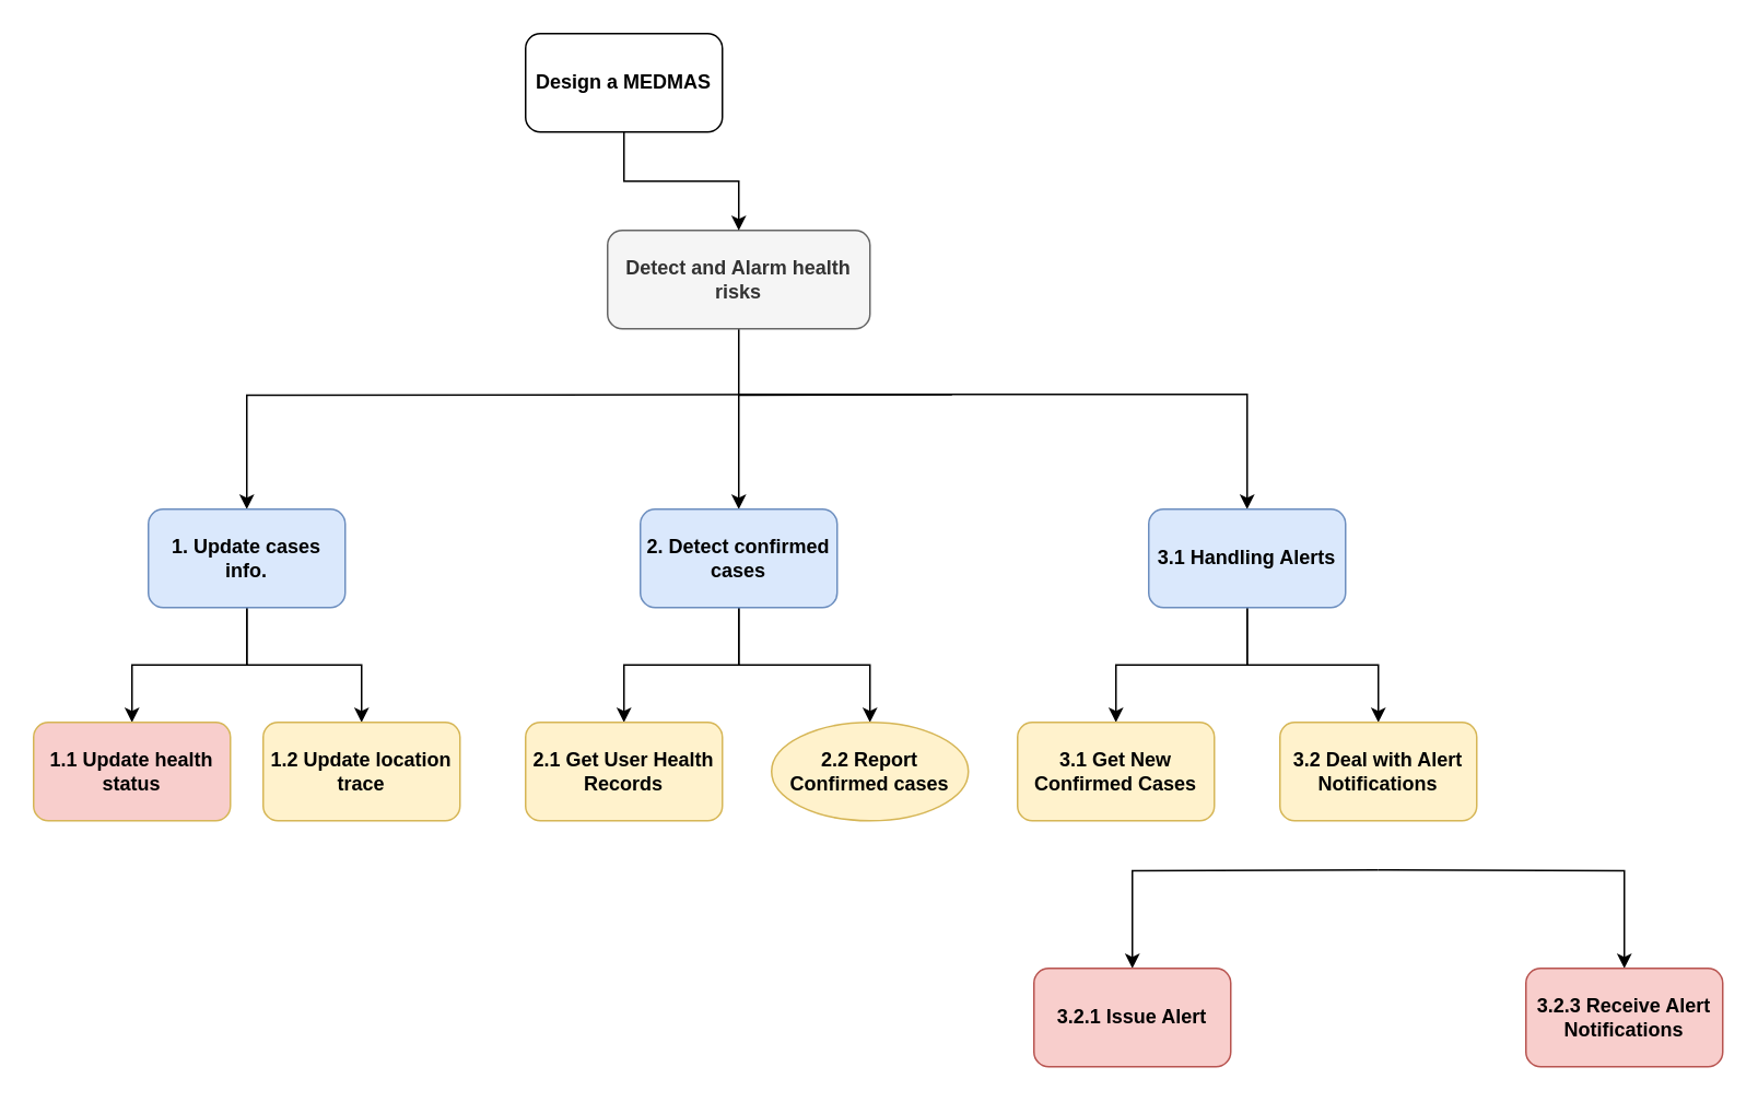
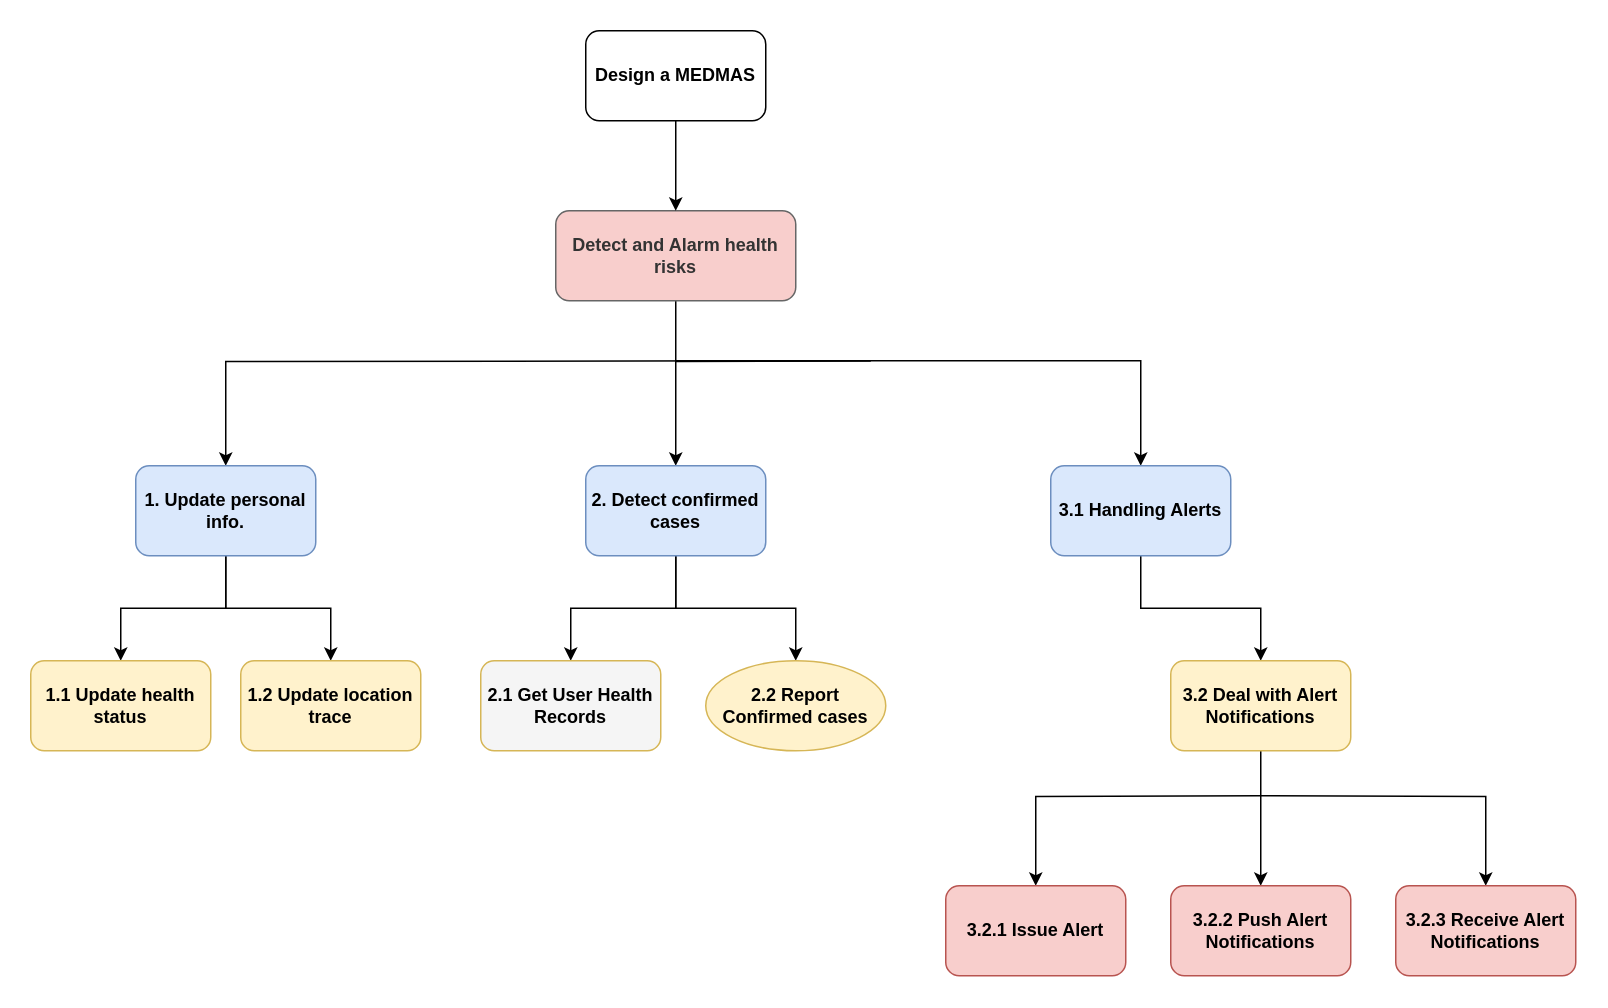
  <mxCell id="0" />
  <mxCell id="1" parent="0" />
  <mxCell id="2" style="edgeStyle=orthogonalEdgeStyle;rounded=0;orthogonalLoop=1;jettySize=auto;html=1;entryX=0.5;entryY=0;entryDx=0;entryDy=0;fontStyle=1" parent="1" target="8" edge="1"><mxGeometry relative="1" as="geometry"><mxPoint x="580" y="240" as="sourcePoint" /></mxGeometry></mxCell>
  <mxCell id="3" style="edgeStyle=orthogonalEdgeStyle;rounded=0;orthogonalLoop=1;jettySize=auto;html=1;entryX=0.5;entryY=0;entryDx=0;entryDy=0;exitX=0.5;exitY=1;exitDx=0;exitDy=0;fontStyle=1" parent="1" source="5" target="11" edge="1"><mxGeometry relative="1" as="geometry"><Array as="points"><mxPoint x="450" y="240" /><mxPoint x="760" y="240" /></Array><mxPoint x="580" y="200" as="sourcePoint" /></mxGeometry></mxCell>
  <mxCell id="4" style="edgeStyle=orthogonalEdgeStyle;rounded=0;orthogonalLoop=1;jettySize=auto;html=1;entryX=0.5;entryY=0;entryDx=0;entryDy=0;fontStyle=1" parent="1" target="14" edge="1"><mxGeometry relative="1" as="geometry"><mxPoint x="580" y="240" as="sourcePoint" /></mxGeometry></mxCell>
- <mxCell id="5" value="Detect and Alarm health risks" style="rounded=1;whiteSpace=wrap;html=1;fontStyle=1;fillColor=#f5f5f5;strokeColor=#666666;fontColor=#333333;" parent="1" vertex="1"><mxGeometry x="370" y="140" width="160" height="60" as="geometry" /></mxCell>
+ <mxCell id="5" value="Detect and Alarm health risks" style="rounded=1;whiteSpace=wrap;html=1;fontStyle=1;fillColor=#f8cecc;strokeColor=#666666;fontColor=#333333;" parent="1" vertex="1"><mxGeometry x="370" y="140" width="160" height="60" as="geometry" /></mxCell>
  <mxCell id="6" value="" style="edgeStyle=orthogonalEdgeStyle;rounded=0;orthogonalLoop=1;jettySize=auto;html=1;fontStyle=1" parent="1" source="8" target="15" edge="1"><mxGeometry relative="1" as="geometry" /></mxCell>
  <mxCell id="7" style="edgeStyle=orthogonalEdgeStyle;rounded=0;orthogonalLoop=1;jettySize=auto;html=1;entryX=0.5;entryY=0;entryDx=0;entryDy=0;fontStyle=1" parent="1" source="8" target="21" edge="1"><mxGeometry relative="1" as="geometry" /></mxCell>
- <mxCell id="8" value="1. Update cases info." style="rounded=1;whiteSpace=wrap;html=1;fontStyle=1;fillColor=#dae8fc;strokeColor=#6c8ebf;" parent="1" vertex="1"><mxGeometry x="90" y="310" width="120" height="60" as="geometry" /></mxCell>
+ <mxCell id="8" value="1. Update personal info." style="rounded=1;whiteSpace=wrap;html=1;fontStyle=1;fillColor=#dae8fc;strokeColor=#6c8ebf;" parent="1" vertex="1"><mxGeometry x="90" y="310" width="120" height="60" as="geometry" /></mxCell>
  <mxCell id="9" value="" style="edgeStyle=orthogonalEdgeStyle;rounded=0;orthogonalLoop=1;jettySize=auto;html=1;fontStyle=1" parent="1" source="11" target="17" edge="1"><mxGeometry relative="1" as="geometry" /></mxCell>
- <mxCell id="10" style="edgeStyle=orthogonalEdgeStyle;rounded=0;orthogonalLoop=1;jettySize=auto;html=1;entryX=0.5;entryY=0;entryDx=0;entryDy=0;fontStyle=1" parent="1" source="11" target="23" edge="1"><mxGeometry relative="1" as="geometry" /></mxCell>
  <mxCell id="11" value="3.1 Handling Alerts" style="rounded=1;whiteSpace=wrap;html=1;fontStyle=1;fillColor=#dae8fc;strokeColor=#6c8ebf;" parent="1" vertex="1"><mxGeometry x="700" y="310" width="120" height="60" as="geometry" /></mxCell>
  <mxCell id="12" value="" style="edgeStyle=orthogonalEdgeStyle;rounded=0;orthogonalLoop=1;jettySize=auto;html=1;fontStyle=1" parent="1" source="14" target="18" edge="1"><mxGeometry relative="1" as="geometry" /></mxCell>
  <mxCell id="13" style="edgeStyle=orthogonalEdgeStyle;rounded=0;orthogonalLoop=1;jettySize=auto;html=1;entryX=0.5;entryY=0;entryDx=0;entryDy=0;fontStyle=1" parent="1" source="14" target="22" edge="1"><mxGeometry relative="1" as="geometry" /></mxCell>
  <mxCell id="14" value="2. Detect confirmed cases" style="rounded=1;whiteSpace=wrap;html=1;fontStyle=1;fillColor=#dae8fc;strokeColor=#6c8ebf;" parent="1" vertex="1"><mxGeometry x="390" y="310" width="120" height="60" as="geometry" /></mxCell>
  <mxCell id="15" value="1.2 Update location trace" style="rounded=1;whiteSpace=wrap;html=1;fontStyle=1;fillColor=#fff2cc;strokeColor=#d6b656;" parent="1" vertex="1"><mxGeometry x="160" y="440" width="120" height="60" as="geometry" /></mxCell>
+ <mxCell id="16" style="edgeStyle=orthogonalEdgeStyle;rounded=0;orthogonalLoop=1;jettySize=auto;html=1;entryX=0.5;entryY=0;entryDx=0;entryDy=0;fontStyle=1" parent="1" source="17" edge="1" target="28"><mxGeometry relative="1" as="geometry"><mxPoint x="840" y="530" as="targetPoint" /></mxGeometry></mxCell>
  <mxCell id="17" value="3.2 Deal with Alert Notifications" style="rounded=1;whiteSpace=wrap;html=1;fontStyle=1;fillColor=#fff2cc;strokeColor=#d6b656;" parent="1" vertex="1"><mxGeometry x="780" y="440" width="120" height="60" as="geometry" /></mxCell>
  <mxCell id="18" value="2.2 Report Confirmed cases" style="ellipse;whiteSpace=wrap;html=1;fontStyle=1;fillColor=#fff2cc;strokeColor=#d6b656;" parent="1" vertex="1"><mxGeometry x="470" y="440" width="120" height="60" as="geometry" /></mxCell>
  <mxCell id="19" value="" style="edgeStyle=orthogonalEdgeStyle;rounded=0;orthogonalLoop=1;jettySize=auto;html=1;fontStyle=1" parent="1" source="20" target="5" edge="1"><mxGeometry relative="1" as="geometry" /></mxCell>
- <mxCell id="20" value="Design a MEDMAS" style="rounded=1;whiteSpace=wrap;html=1;fontStyle=1;" parent="1" vertex="1"><mxGeometry x="320" y="20" width="120" height="60" as="geometry" /></mxCell>
- <mxCell id="21" value="1.1 Update health status" style="rounded=1;whiteSpace=wrap;html=1;fontStyle=1;fillColor=#f8cecc;strokeColor=#d6b656;" parent="1" vertex="1"><mxGeometry x="20" y="440" width="120" height="60" as="geometry" /></mxCell>
- <mxCell id="22" value="2.1 Get User Health Records" style="rounded=1;whiteSpace=wrap;html=1;fontStyle=1;fillColor=#fff2cc;strokeColor=#d6b656;" parent="1" vertex="1"><mxGeometry x="320" y="440" width="120" height="60" as="geometry" /></mxCell>
- <mxCell id="23" value="3.1 Get New Confirmed Cases" style="rounded=1;whiteSpace=wrap;html=1;fontStyle=1;fillColor=#fff2cc;strokeColor=#d6b656;" parent="1" vertex="1"><mxGeometry x="620" y="440" width="120" height="60" as="geometry" /></mxCell>
+ <mxCell id="20" value="Design a MEDMAS" style="rounded=1;whiteSpace=wrap;html=1;fontStyle=1;" parent="1" vertex="1"><mxGeometry x="390" y="20" width="120" height="60" as="geometry" /></mxCell>
+ <mxCell id="21" value="1.1 Update health status" style="rounded=1;whiteSpace=wrap;html=1;fontStyle=1;fillColor=#fff2cc;strokeColor=#d6b656;" parent="1" vertex="1"><mxGeometry x="20" y="440" width="120" height="60" as="geometry" /></mxCell>
+ <mxCell id="22" value="2.1 Get User Health Records" style="rounded=1;whiteSpace=wrap;html=1;fontStyle=1;fillColor=#f5f5f5;strokeColor=#d6b656;" parent="1" vertex="1"><mxGeometry x="320" y="440" width="120" height="60" as="geometry" /></mxCell>
  <mxCell id="24" value="" style="edgeStyle=orthogonalEdgeStyle;rounded=0;orthogonalLoop=1;jettySize=auto;html=1;fontStyle=1" parent="1" target="26" edge="1"><mxGeometry relative="1" as="geometry"><mxPoint x="840" y="530" as="sourcePoint" /></mxGeometry></mxCell>
  <mxCell id="25" style="edgeStyle=orthogonalEdgeStyle;rounded=0;orthogonalLoop=1;jettySize=auto;html=1;entryX=0.5;entryY=0;entryDx=0;entryDy=0;fontStyle=1" parent="1" target="27" edge="1"><mxGeometry relative="1" as="geometry"><mxPoint x="840" y="530" as="sourcePoint" /></mxGeometry></mxCell>
  <mxCell id="26" value="3.2.3 Receive Alert Notifications" style="rounded=1;whiteSpace=wrap;html=1;fontStyle=1;fillColor=#f8cecc;strokeColor=#b85450;" parent="1" vertex="1"><mxGeometry x="930" y="590" width="120" height="60" as="geometry" /></mxCell>
  <mxCell id="27" value="3.2.1 Issue Alert" style="rounded=1;whiteSpace=wrap;html=1;fontStyle=1;fillColor=#f8cecc;strokeColor=#b85450;" parent="1" vertex="1"><mxGeometry x="630" y="590" width="120" height="60" as="geometry" /></mxCell>
+ <mxCell id="28" value="3.2.2 Push Alert Notifications" style="rounded=1;whiteSpace=wrap;html=1;fontStyle=1;fillColor=#f8cecc;strokeColor=#b85450;" parent="1" vertex="1"><mxGeometry x="780" y="590" width="120" height="60" as="geometry" /></mxCell>
